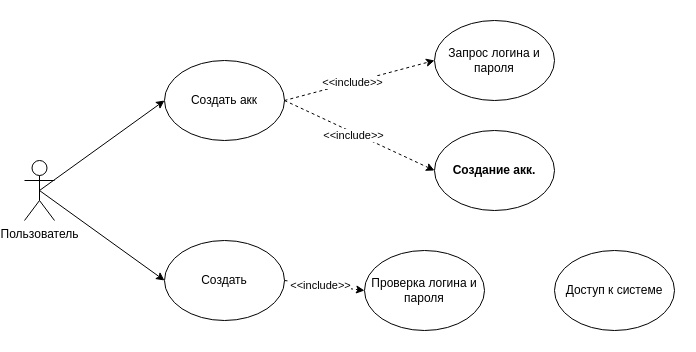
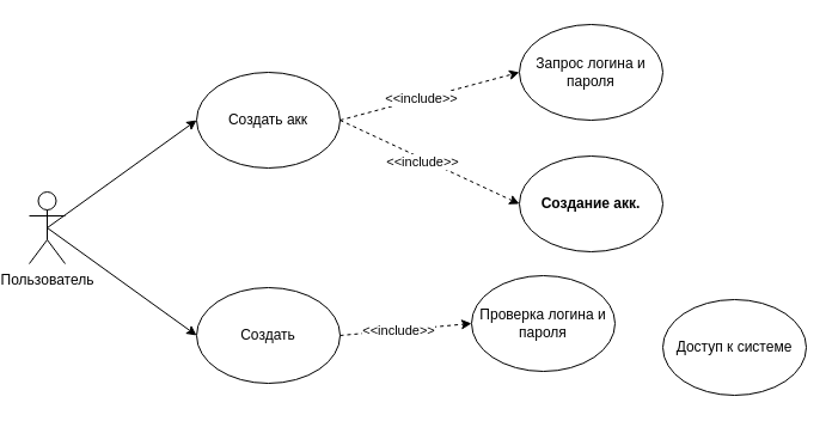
  <mxCell id="0" />
  <mxCell id="1" parent="0" />
  <mxCell id="2" value="Пользователь" style="shape=umlActor;verticalLabelPosition=bottom;verticalAlign=top;html=1;outlineConnect=0;" vertex="1" parent="1"><mxGeometry x="20" y="160" width="30" height="60" as="geometry" /></mxCell>
  <mxCell id="3" value="Создать акк" style="ellipse;whiteSpace=wrap;html=1;" vertex="1" parent="1"><mxGeometry x="160" y="60" width="120" height="80" as="geometry" /></mxCell>
- <mxCell id="4" value="Проверка логина и пароля" style="ellipse;whiteSpace=wrap;html=1;" vertex="1" parent="1"><mxGeometry x="360" y="250" width="120" height="80" as="geometry" /></mxCell>
+ <mxCell id="4" value="Проверка логина и пароля" style="ellipse;whiteSpace=wrap;html=1;" vertex="1" parent="1"><mxGeometry x="390" y="230" width="120" height="80" as="geometry" /></mxCell>
  <mxCell id="5" value="Создать" style="ellipse;whiteSpace=wrap;html=1;" vertex="1" parent="1"><mxGeometry x="160" y="240" width="120" height="80" as="geometry" /></mxCell>
  <mxCell id="6" value="Доступ к системе" style="ellipse;whiteSpace=wrap;html=1;" vertex="1" parent="1"><mxGeometry x="550" y="250" width="120" height="80" as="geometry" /></mxCell>
  <mxCell id="7" value="Создание акк." style="ellipse;whiteSpace=wrap;html=1;fontStyle=1" vertex="1" parent="1"><mxGeometry x="430" y="130" width="120" height="80" as="geometry" /></mxCell>
  <mxCell id="8" value="Запрос логина и пароля" style="ellipse;whiteSpace=wrap;html=1;" vertex="1" parent="1"><mxGeometry x="430" y="20" width="120" height="80" as="geometry" /></mxCell>
  <mxCell id="9" value="" style="endArrow=classic;html=1;rounded=0;exitX=0.5;exitY=0.5;exitDx=0;exitDy=0;exitPerimeter=0;entryX=0;entryY=0.5;entryDx=0;entryDy=0;" edge="1" parent="1" source="2" target="3"><mxGeometry width="50" height="50" relative="1" as="geometry"><mxPoint x="290" y="290" as="sourcePoint" /><mxPoint x="340" y="240" as="targetPoint" /></mxGeometry></mxCell>
  <mxCell id="10" value="" style="endArrow=classic;html=1;rounded=0;exitX=0.5;exitY=0.5;exitDx=0;exitDy=0;exitPerimeter=0;entryX=0;entryY=0.5;entryDx=0;entryDy=0;" edge="1" parent="1" source="2" target="5"><mxGeometry width="50" height="50" relative="1" as="geometry"><mxPoint x="290" y="290" as="sourcePoint" /><mxPoint x="340" y="240" as="targetPoint" /></mxGeometry></mxCell>
  <mxCell id="11" value="" style="endArrow=classic;html=1;rounded=0;entryX=0;entryY=0.5;entryDx=0;entryDy=0;exitX=1;exitY=0.5;exitDx=0;exitDy=0;dashed=1;" edge="1" parent="1" source="3" target="8"><mxGeometry width="50" height="50" relative="1" as="geometry"><mxPoint x="240" y="280" as="sourcePoint" /><mxPoint x="290" y="230" as="targetPoint" /></mxGeometry></mxCell>
  <mxCell id="12" value="&lt;div&gt;&amp;lt;&amp;lt;include&amp;gt;&amp;gt;&lt;/div&gt;" style="edgeLabel;html=1;align=center;verticalAlign=middle;resizable=0;points=[];" vertex="1" connectable="0" parent="11"><mxGeometry x="-0.101" relative="1" as="geometry"><mxPoint as="offset" /></mxGeometry></mxCell>
  <mxCell id="13" value="" style="endArrow=classic;html=1;rounded=0;entryX=0;entryY=0.5;entryDx=0;entryDy=0;exitX=1;exitY=0.5;exitDx=0;exitDy=0;dashed=1;fontStyle=1" edge="1" parent="1" source="3" target="7"><mxGeometry width="50" height="50" relative="1" as="geometry"><mxPoint x="290" y="110" as="sourcePoint" /><mxPoint x="440" y="70" as="targetPoint" /></mxGeometry></mxCell>
  <mxCell id="14" value="&amp;lt;&amp;lt;include&amp;gt;&amp;gt;" style="edgeLabel;html=1;align=center;verticalAlign=middle;resizable=0;points=[];" vertex="1" connectable="0" parent="13"><mxGeometry x="-0.066" y="-2" relative="1" as="geometry"><mxPoint as="offset" /></mxGeometry></mxCell>
  <mxCell id="15" value="" style="endArrow=classic;html=1;rounded=0;entryX=0;entryY=0.5;entryDx=0;entryDy=0;exitX=1;exitY=0.5;exitDx=0;exitDy=0;dashed=1;" edge="1" parent="1" source="5" target="4"><mxGeometry width="50" height="50" relative="1" as="geometry"><mxPoint x="290" y="110" as="sourcePoint" /><mxPoint x="440" y="180" as="targetPoint" /></mxGeometry></mxCell>
  <mxCell id="16" value="&amp;lt;&amp;lt;include&amp;gt;&amp;gt;" style="edgeLabel;html=1;align=center;verticalAlign=middle;resizable=0;points=[];" vertex="1" connectable="0" parent="15"><mxGeometry x="-0.104" relative="1" as="geometry"><mxPoint as="offset" /></mxGeometry></mxCell>
